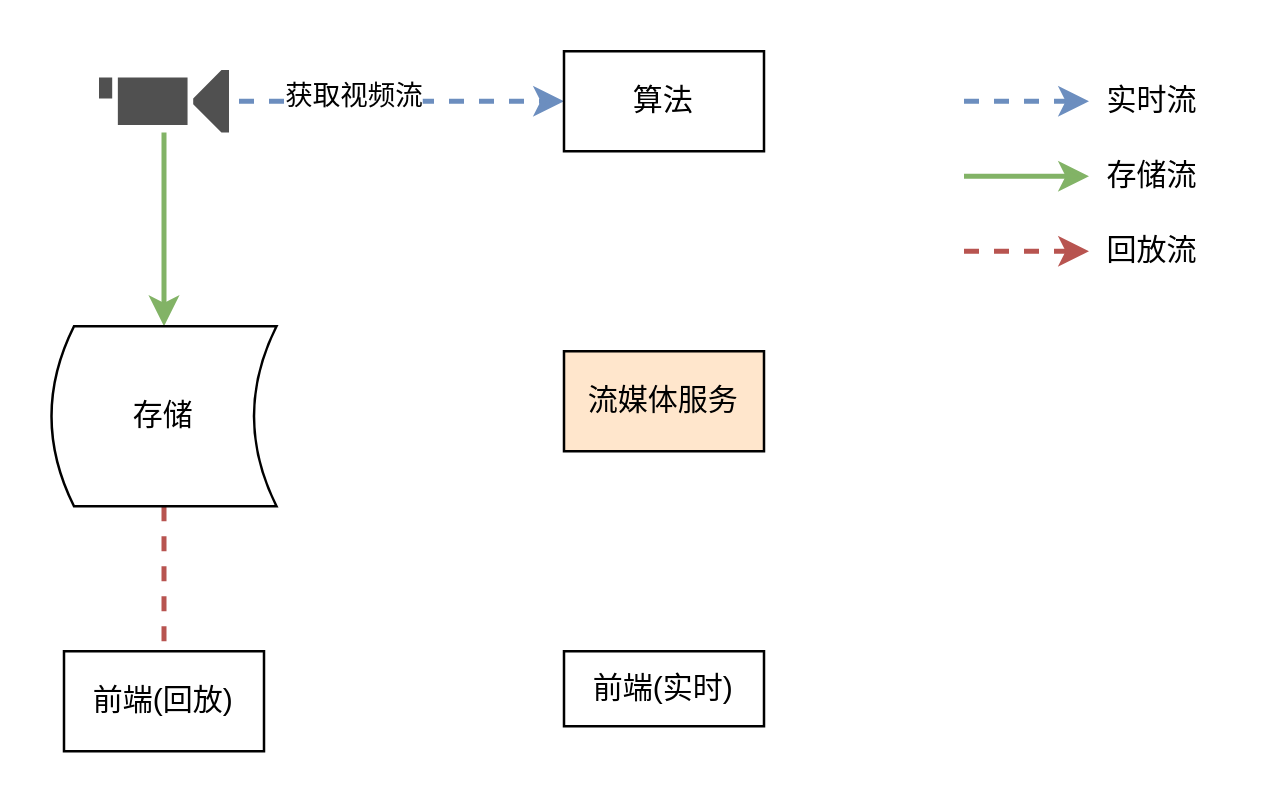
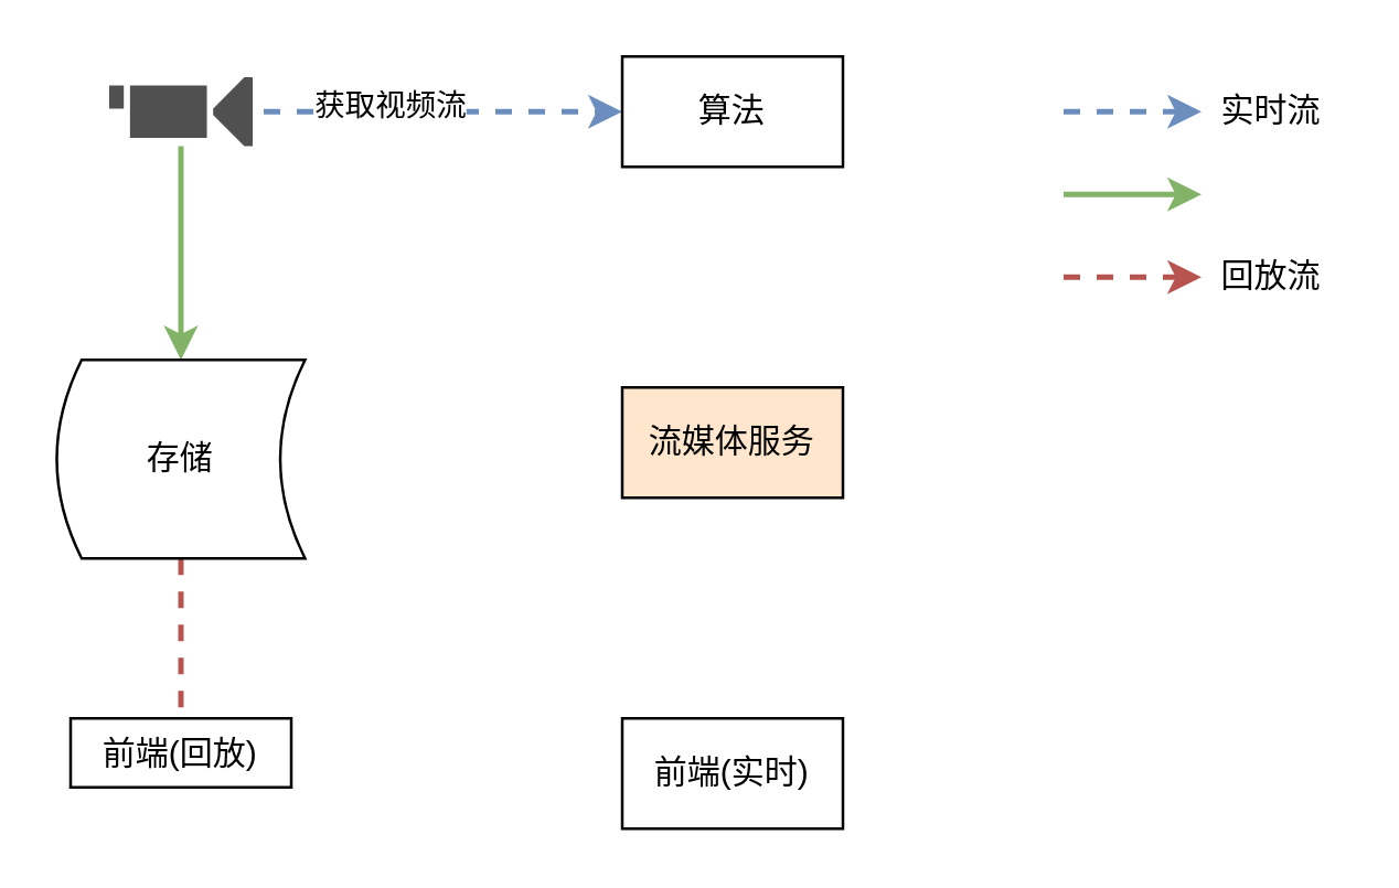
  <mxCell id="0" />
  <mxCell id="1" parent="0" />
  <mxCell id="2" value="" style="edgeStyle=orthogonalEdgeStyle;rounded=1;orthogonalLoop=1;jettySize=auto;html=1;entryX=0;entryY=0.5;entryDx=0;entryDy=0;exitX=1.077;exitY=0.5;exitDx=0;exitDy=0;exitPerimeter=0;dashed=1;fillColor=#dae8fc;strokeColor=#6c8ebf;strokeWidth=2;" edge="1" parent="1" source="5" target="6"><mxGeometry relative="1" as="geometry"><mxPoint x="105" y="40" as="sourcePoint" /><mxPoint x="215" y="40" as="targetPoint" /></mxGeometry></mxCell>
  <mxCell id="3" value="获取视频流" style="edgeLabel;html=1;align=center;verticalAlign=middle;resizable=0;points=[];" vertex="1" connectable="0" parent="2"><mxGeometry x="-0.3" y="3" relative="1" as="geometry"><mxPoint as="offset" /></mxGeometry></mxCell>
  <mxCell id="4" value="" style="edgeStyle=orthogonalEdgeStyle;rounded=1;orthogonalLoop=1;jettySize=auto;html=1;strokeWidth=2;fillColor=#d5e8d4;strokeColor=#82b366;" edge="1" parent="1" source="5"><mxGeometry relative="1" as="geometry"><mxPoint x="65" y="130" as="targetPoint" /></mxGeometry></mxCell>
  <mxCell id="5" value="" style="pointerEvents=1;shadow=0;dashed=0;html=1;strokeColor=none;fillColor=#505050;labelPosition=center;verticalLabelPosition=bottom;verticalAlign=top;outlineConnect=0;align=center;shape=mxgraph.office.devices.video_camera;" vertex="1" parent="1"><mxGeometry x="39" y="27.5" width="52" height="25" as="geometry" /></mxCell>
  <mxCell id="6" value="算法" style="rounded=0;whiteSpace=wrap;html=1;" vertex="1" parent="1"><mxGeometry x="225" y="20" width="80" height="40" as="geometry" /></mxCell>
  <mxCell id="7" value="流媒体服务" style="rounded=0;whiteSpace=wrap;html=1;fillColor=#ffe6cc;" vertex="1" parent="1"><mxGeometry x="225" y="140" width="80" height="40" as="geometry" /></mxCell>
  <mxCell id="8" value="" style="edgeStyle=orthogonalEdgeStyle;rounded=1;orthogonalLoop=1;jettySize=auto;html=1;dashed=1;strokeWidth=2;exitX=0.5;exitY=1;exitDx=0;exitDy=0;fillColor=#f8cecc;strokeColor=#b85450;endArrow=none;" edge="1" parent="1" source="10" target="11"><mxGeometry relative="1" as="geometry" /></mxCell>
- <mxCell id="9" value="前端(实时)" style="rounded=0;whiteSpace=wrap;html=1;" vertex="1" parent="1"><mxGeometry x="225" y="260" width="80" height="30" as="geometry" /></mxCell>
+ <mxCell id="9" value="前端(实时)" style="rounded=0;whiteSpace=wrap;html=1;" vertex="1" parent="1"><mxGeometry x="225" y="260" width="80" height="40" as="geometry" /></mxCell>
  <mxCell id="10" value="存储" style="shape=dataStorage;whiteSpace=wrap;html=1;" vertex="1" parent="1"><mxGeometry x="20" y="130" width="90" height="72" as="geometry" /></mxCell>
- <mxCell id="11" value="前端(回放)" style="rounded=0;whiteSpace=wrap;html=1;" vertex="1" parent="1"><mxGeometry x="25" y="260" width="80" height="40" as="geometry" /></mxCell>
+ <mxCell id="11" value="前端(回放)" style="rounded=0;whiteSpace=wrap;html=1;" vertex="1" parent="1"><mxGeometry x="25" y="260" width="80" height="25" as="geometry" /></mxCell>
  <mxCell id="12" value="" style="group" vertex="1" connectable="0" parent="1"><mxGeometry x="385" y="30" width="100" height="20" as="geometry" /></mxCell>
  <mxCell id="13" value="" style="endArrow=classic;html=1;dashed=1;strokeWidth=2;fillColor=#dae8fc;strokeColor=#6c8ebf;" edge="1" parent="12"><mxGeometry width="50" height="50" relative="1" as="geometry"><mxPoint y="10" as="sourcePoint" /><mxPoint x="50" y="10" as="targetPoint" /></mxGeometry></mxCell>
  <mxCell id="14" value="实时流" style="text;html=1;align=center;verticalAlign=middle;resizable=0;points=[];autosize=1;" vertex="1" parent="12"><mxGeometry x="50" width="50" height="20" as="geometry" /></mxCell>
  <mxCell id="15" value="" style="group" vertex="1" connectable="0" parent="1"><mxGeometry x="385" y="60" width="100" height="20" as="geometry" /></mxCell>
  <mxCell id="16" value="" style="endArrow=classic;html=1;strokeWidth=2;fillColor=#d5e8d4;strokeColor=#82b366;" edge="1" parent="15"><mxGeometry width="50" height="50" relative="1" as="geometry"><mxPoint y="10" as="sourcePoint" /><mxPoint x="50" y="10" as="targetPoint" /></mxGeometry></mxCell>
- <mxCell id="17" value="存储流" style="text;html=1;align=center;verticalAlign=middle;resizable=0;points=[];autosize=1;" vertex="1" parent="15"><mxGeometry x="50" width="50" height="20" as="geometry" /></mxCell>
  <mxCell id="18" value="" style="group" vertex="1" connectable="0" parent="1"><mxGeometry x="385" y="90" width="100" height="20" as="geometry" /></mxCell>
  <mxCell id="19" value="" style="endArrow=classic;html=1;dashed=1;strokeWidth=2;fillColor=#f8cecc;strokeColor=#b85450;" edge="1" parent="18"><mxGeometry width="50" height="50" relative="1" as="geometry"><mxPoint y="10" as="sourcePoint" /><mxPoint x="50" y="10" as="targetPoint" /></mxGeometry></mxCell>
  <mxCell id="20" value="回放流" style="text;html=1;align=center;verticalAlign=middle;resizable=0;points=[];autosize=1;" vertex="1" parent="18"><mxGeometry x="50" width="50" height="20" as="geometry" /></mxCell>
